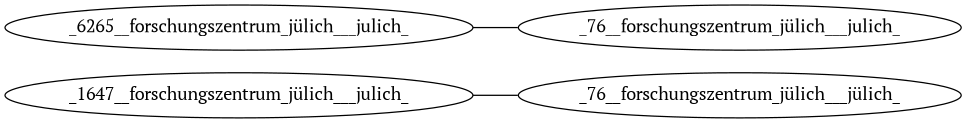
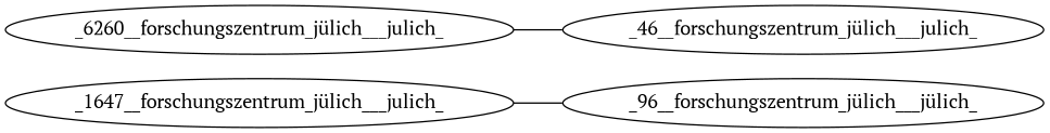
  graph {
    fontname="PT Serif"
    rankdir=LR
    node [fontname="PT Serif"]
    edge [fontname="PT Serif"]
    n1 [label="_1647__forschungszentrum_jülich___julich_"]
-   "_76__forschungszentrum_jülich___jülich_"
-   "_6260__forschungszentrum_jülich___julich_" [label="_6265__forschungszentrum_jülich___julich_"]
-   "_76__forschungszentrum_jülich___julich_"
+   "_76__forschungszentrum_jülich___jülich_" [label="_96__forschungszentrum_jülich___jülich_"]
+   "_6260__forschungszentrum_jülich___julich_"
+   "_76__forschungszentrum_jülich___julich_" [label="_46__forschungszentrum_jülich___julich_"]
    n1 -- "_76__forschungszentrum_jülich___jülich_"
    "_6260__forschungszentrum_jülich___julich_" -- "_76__forschungszentrum_jülich___julich_"
  }
